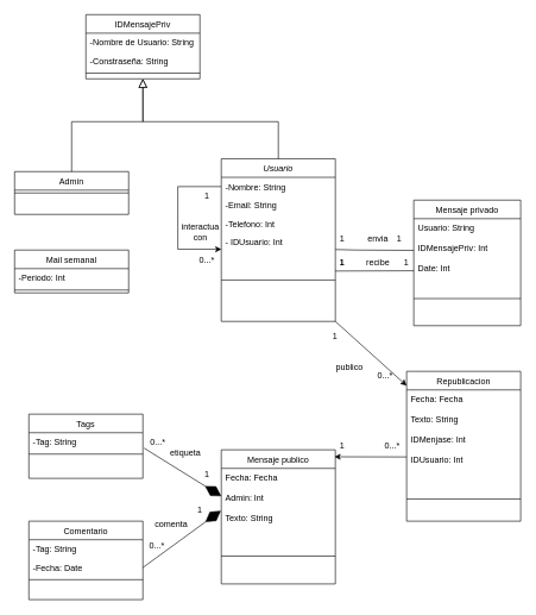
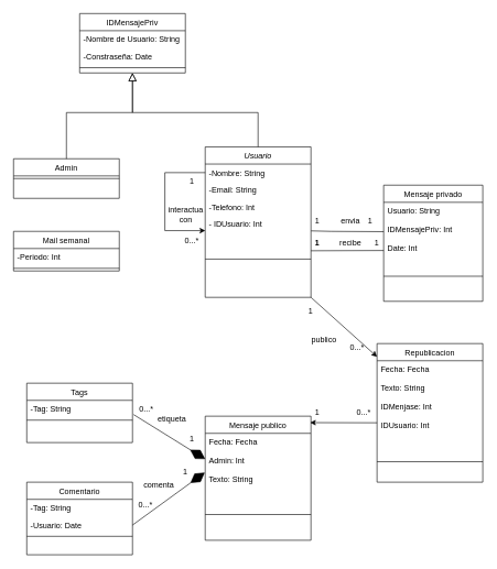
  <mxCell id="0" />
  <mxCell id="1" parent="0" />
  <mxCell id="2" value="Usuario" style="swimlane;fontStyle=2;align=center;verticalAlign=top;childLayout=stackLayout;horizontal=1;startSize=26;horizontalStack=0;resizeParent=1;resizeLast=0;collapsible=1;marginBottom=0;rounded=0;shadow=0;strokeWidth=1;" vertex="1" parent="1"><mxGeometry x="310" y="222" width="160" height="228" as="geometry"><mxRectangle x="1161" y="256" width="160" height="26" as="alternateBounds" /></mxGeometry></mxCell>
  <mxCell id="3" style="edgeStyle=orthogonalEdgeStyle;rounded=0;orthogonalLoop=1;jettySize=auto;html=1;exitX=0;exitY=0.5;exitDx=0;exitDy=0;entryX=0.001;entryY=0.88;entryDx=0;entryDy=0;entryPerimeter=0;" edge="1" parent="2" source="4"><mxGeometry relative="1" as="geometry"><mxPoint x="0.16" y="126.88" as="targetPoint" /><Array as="points"><mxPoint x="-61" y="39" /><mxPoint x="-61" y="127" /></Array></mxGeometry></mxCell>
  <mxCell id="4" value="-Nombre: String" style="text;align=left;verticalAlign=top;spacingLeft=4;spacingRight=4;overflow=hidden;rotatable=0;points=[[0,0.5],[1,0.5]];portConstraint=eastwest;" vertex="1" parent="2"><mxGeometry y="26" width="160" height="26" as="geometry" /></mxCell>
  <mxCell id="5" value="-Email: String" style="text;align=left;verticalAlign=top;spacingLeft=4;spacingRight=4;overflow=hidden;rotatable=0;points=[[0,0.5],[1,0.5]];portConstraint=eastwest;rounded=0;shadow=0;html=0;" vertex="1" parent="2"><mxGeometry y="52" width="160" height="26" as="geometry" /></mxCell>
  <mxCell id="6" value="-Telefono: Int" style="text;align=left;verticalAlign=top;spacingLeft=4;spacingRight=4;overflow=hidden;rotatable=0;points=[[0,0.5],[1,0.5]];portConstraint=eastwest;rounded=0;shadow=0;html=0;" vertex="1" parent="2"><mxGeometry y="78" width="160" height="26" as="geometry" /></mxCell>
  <mxCell id="7" value="- IDUsuario: Int" style="text;align=left;verticalAlign=top;spacingLeft=4;spacingRight=4;overflow=hidden;rotatable=0;points=[[0,0.5],[1,0.5]];portConstraint=eastwest;" vertex="1" parent="2"><mxGeometry y="104" width="160" height="54" as="geometry" /></mxCell>
  <mxCell id="8" value="" style="line;html=1;strokeWidth=1;align=left;verticalAlign=middle;spacingTop=-1;spacingLeft=3;spacingRight=3;rotatable=0;labelPosition=right;points=[];portConstraint=eastwest;" vertex="1" parent="2"><mxGeometry y="158" width="160" height="24" as="geometry" /></mxCell>
  <mxCell id="9" value="Mensaje privado" style="swimlane;fontStyle=0;align=center;verticalAlign=top;childLayout=stackLayout;horizontal=1;startSize=26;horizontalStack=0;resizeParent=1;resizeLast=0;collapsible=1;marginBottom=0;rounded=0;shadow=0;strokeWidth=1;" vertex="1" parent="1"><mxGeometry x="580" y="280" width="150" height="176" as="geometry"><mxRectangle x="130" y="380" width="160" height="26" as="alternateBounds" /></mxGeometry></mxCell>
  <mxCell id="10" value="Usuario: String&#10;&#10;IDMensajePriv: Int&#10;&#10;Date: Int" style="text;align=left;verticalAlign=top;spacingLeft=4;spacingRight=4;overflow=hidden;rotatable=0;points=[[0,0.5],[1,0.5]];portConstraint=eastwest;" vertex="1" parent="9"><mxGeometry y="26" width="150" height="94" as="geometry" /></mxCell>
  <mxCell id="11" value="" style="line;html=1;strokeWidth=1;align=left;verticalAlign=middle;spacingTop=-1;spacingLeft=3;spacingRight=3;rotatable=0;labelPosition=right;points=[];portConstraint=eastwest;" vertex="1" parent="9"><mxGeometry y="120" width="150" height="36" as="geometry" /></mxCell>
  <mxCell id="12" value="Mensaje publico" style="swimlane;fontStyle=0;align=center;verticalAlign=top;childLayout=stackLayout;horizontal=1;startSize=26;horizontalStack=0;resizeParent=1;resizeLast=0;collapsible=1;marginBottom=0;rounded=0;shadow=0;strokeWidth=1;" vertex="1" parent="1"><mxGeometry x="310" y="630" width="160" height="188" as="geometry"><mxRectangle x="360" y="410" width="170" height="26" as="alternateBounds" /></mxGeometry></mxCell>
  <mxCell id="13" value="Fecha: Fecha &#10;&#10;Admin: Int&#10;&#10;Texto: String" style="text;align=left;verticalAlign=top;spacingLeft=4;spacingRight=4;overflow=hidden;rotatable=0;points=[[0,0.5],[1,0.5]];portConstraint=eastwest;rounded=0;shadow=0;html=0;" vertex="1" parent="12"><mxGeometry y="26" width="160" height="94" as="geometry" /></mxCell>
  <mxCell id="14" value="" style="line;html=1;strokeWidth=1;align=left;verticalAlign=middle;spacingTop=-1;spacingLeft=3;spacingRight=3;rotatable=0;labelPosition=right;points=[];portConstraint=eastwest;" vertex="1" parent="12"><mxGeometry y="120" width="160" height="58" as="geometry" /></mxCell>
  <mxCell id="15" value="Admin" style="swimlane;fontStyle=0;align=center;verticalAlign=top;childLayout=stackLayout;horizontal=1;startSize=26;horizontalStack=0;resizeParent=1;resizeLast=0;collapsible=1;marginBottom=0;rounded=0;shadow=0;strokeWidth=1;" vertex="1" parent="1"><mxGeometry x="20" y="240" width="160" height="60" as="geometry"><mxRectangle x="810" y="270" width="160" height="26" as="alternateBounds" /></mxGeometry></mxCell>
  <mxCell id="16" value="" style="line;html=1;strokeWidth=1;align=left;verticalAlign=middle;spacingTop=-1;spacingLeft=3;spacingRight=3;rotatable=0;labelPosition=right;points=[];portConstraint=eastwest;" vertex="1" parent="15"><mxGeometry y="26" width="160" height="8" as="geometry" /></mxCell>
  <mxCell id="17" value="Tags" style="swimlane;fontStyle=0;align=center;verticalAlign=top;childLayout=stackLayout;horizontal=1;startSize=26;horizontalStack=0;resizeParent=1;resizeLast=0;collapsible=1;marginBottom=0;rounded=0;shadow=0;strokeWidth=1;" vertex="1" parent="1"><mxGeometry x="40" y="580" width="160" height="90" as="geometry"><mxRectangle x="110" y="430" width="160" height="26" as="alternateBounds" /></mxGeometry></mxCell>
  <mxCell id="18" value="-Tag: String" style="text;align=left;verticalAlign=top;spacingLeft=4;spacingRight=4;overflow=hidden;rotatable=0;points=[[0,0.5],[1,0.5]];portConstraint=eastwest;" vertex="1" parent="17"><mxGeometry y="26" width="160" height="26" as="geometry" /></mxCell>
  <mxCell id="19" value="" style="line;html=1;strokeWidth=1;align=left;verticalAlign=middle;spacingTop=-1;spacingLeft=3;spacingRight=3;rotatable=0;labelPosition=right;points=[];portConstraint=eastwest;" vertex="1" parent="17"><mxGeometry y="52" width="160" height="8" as="geometry" /></mxCell>
  <mxCell id="20" value="Republicacion" style="swimlane;fontStyle=0;align=center;verticalAlign=top;childLayout=stackLayout;horizontal=1;startSize=26;horizontalStack=0;resizeParent=1;resizeLast=0;collapsible=1;marginBottom=0;rounded=0;shadow=0;strokeWidth=1;" vertex="1" parent="1"><mxGeometry x="570" y="520" width="160" height="210" as="geometry"><mxRectangle x="550" y="140" width="160" height="26" as="alternateBounds" /></mxGeometry></mxCell>
  <mxCell id="21" value="Fecha: Fecha &#10;&#10;Texto: String &#10;&#10;IDMenjase: Int &#10;&#10;IDUsuario: Int" style="text;align=left;verticalAlign=top;spacingLeft=4;spacingRight=4;overflow=hidden;rotatable=0;points=[[0,0.5],[1,0.5]];portConstraint=eastwest;" vertex="1" parent="20"><mxGeometry y="26" width="160" height="134" as="geometry" /></mxCell>
  <mxCell id="22" value="" style="line;html=1;strokeWidth=1;align=left;verticalAlign=middle;spacingTop=-1;spacingLeft=3;spacingRight=3;rotatable=0;labelPosition=right;points=[];portConstraint=eastwest;" vertex="1" parent="20"><mxGeometry y="160" width="160" height="38" as="geometry" /></mxCell>
  <mxCell id="23" value="IDMensajePriv" style="swimlane;fontStyle=0;align=center;verticalAlign=top;childLayout=stackLayout;horizontal=1;startSize=26;horizontalStack=0;resizeParent=1;resizeLast=0;collapsible=1;marginBottom=0;rounded=0;shadow=0;strokeWidth=1;" vertex="1" parent="1"><mxGeometry x="120" y="20" width="160" height="90" as="geometry"><mxRectangle x="550" y="140" width="160" height="26" as="alternateBounds" /></mxGeometry></mxCell>
  <mxCell id="24" value="-Nombre de Usuario: String" style="text;align=left;verticalAlign=top;spacingLeft=4;spacingRight=4;overflow=hidden;rotatable=0;points=[[0,0.5],[1,0.5]];portConstraint=eastwest;" vertex="1" parent="23"><mxGeometry y="26" width="160" height="26" as="geometry" /></mxCell>
- <mxCell id="25" value="-Constraseña: String" style="text;align=left;verticalAlign=top;spacingLeft=4;spacingRight=4;overflow=hidden;rotatable=0;points=[[0,0.5],[1,0.5]];portConstraint=eastwest;rounded=0;shadow=0;html=0;" vertex="1" parent="23"><mxGeometry y="52" width="160" height="26" as="geometry" /></mxCell>
+ <mxCell id="25" value="-Constraseña: Date" style="text;align=left;verticalAlign=top;spacingLeft=4;spacingRight=4;overflow=hidden;rotatable=0;points=[[0,0.5],[1,0.5]];portConstraint=eastwest;rounded=0;shadow=0;html=0;" vertex="1" parent="23"><mxGeometry y="52" width="160" height="26" as="geometry" /></mxCell>
  <mxCell id="26" value="" style="line;html=1;strokeWidth=1;align=left;verticalAlign=middle;spacingTop=-1;spacingLeft=3;spacingRight=3;rotatable=0;labelPosition=right;points=[];portConstraint=eastwest;" vertex="1" parent="23"><mxGeometry y="78" width="160" height="8" as="geometry" /></mxCell>
  <mxCell id="27" value="Mail semanal" style="swimlane;fontStyle=0;align=center;verticalAlign=top;childLayout=stackLayout;horizontal=1;startSize=26;horizontalStack=0;resizeParent=1;resizeLast=0;collapsible=1;marginBottom=0;rounded=0;shadow=0;strokeWidth=1;" vertex="1" parent="1"><mxGeometry x="20" y="350" width="160" height="60" as="geometry"><mxRectangle x="110" y="280" width="160" height="26" as="alternateBounds" /></mxGeometry></mxCell>
  <mxCell id="28" value="-Periodo: Int" style="text;align=left;verticalAlign=top;spacingLeft=4;spacingRight=4;overflow=hidden;rotatable=0;points=[[0,0.5],[1,0.5]];portConstraint=eastwest;" vertex="1" parent="27"><mxGeometry y="26" width="160" height="26" as="geometry" /></mxCell>
  <mxCell id="29" value="" style="line;html=1;strokeWidth=1;align=left;verticalAlign=middle;spacingTop=-1;spacingLeft=3;spacingRight=3;rotatable=0;labelPosition=right;points=[];portConstraint=eastwest;" vertex="1" parent="27"><mxGeometry y="52" width="160" height="8" as="geometry" /></mxCell>
  <mxCell id="30" value="" style="endArrow=block;endSize=10;endFill=0;shadow=0;strokeWidth=1;rounded=0;edgeStyle=elbowEdgeStyle;elbow=vertical;exitX=0.5;exitY=0;exitDx=0;exitDy=0;" edge="1" parent="1" source="2"><mxGeometry width="160" relative="1" as="geometry"><mxPoint x="311" y="212" as="sourcePoint" /><mxPoint x="200" y="110" as="targetPoint" /><Array as="points"><mxPoint x="300" y="170" /></Array></mxGeometry></mxCell>
  <mxCell id="31" value="" style="endArrow=block;endSize=10;endFill=0;shadow=0;strokeWidth=1;rounded=0;edgeStyle=elbowEdgeStyle;elbow=vertical;exitX=0.5;exitY=0;exitDx=0;exitDy=0;" edge="1" parent="1" source="15"><mxGeometry width="160" relative="1" as="geometry"><mxPoint x="0" y="230" as="sourcePoint" /><mxPoint x="200" y="110" as="targetPoint" /><Array as="points"><mxPoint x="160" y="170" /></Array></mxGeometry></mxCell>
  <mxCell id="32" value="interactua con" style="text;html=1;strokeColor=none;fillColor=none;align=center;verticalAlign=middle;whiteSpace=wrap;rounded=0;" vertex="1" parent="1"><mxGeometry x="251" y="310" width="60" height="30" as="geometry" /></mxCell>
  <mxCell id="33" value="publico" style="text;html=1;strokeColor=none;fillColor=none;align=center;verticalAlign=middle;whiteSpace=wrap;rounded=0;" vertex="1" parent="1"><mxGeometry x="460" y="500" width="60" height="30" as="geometry" /></mxCell>
  <mxCell id="34" value="Comentario" style="swimlane;fontStyle=0;align=center;verticalAlign=top;childLayout=stackLayout;horizontal=1;startSize=26;horizontalStack=0;resizeParent=1;resizeLast=0;collapsible=1;marginBottom=0;rounded=0;shadow=0;strokeWidth=1;" vertex="1" parent="1"><mxGeometry x="40" y="730" width="160" height="110" as="geometry"><mxRectangle x="110" y="430" width="160" height="26" as="alternateBounds" /></mxGeometry></mxCell>
  <mxCell id="35" value="-Tag: String" style="text;align=left;verticalAlign=top;spacingLeft=4;spacingRight=4;overflow=hidden;rotatable=0;points=[[0,0.5],[1,0.5]];portConstraint=eastwest;" vertex="1" parent="34"><mxGeometry y="26" width="160" height="26" as="geometry" /></mxCell>
- <mxCell id="36" value="-Fecha: Date" style="text;align=left;verticalAlign=top;spacingLeft=4;spacingRight=4;overflow=hidden;rotatable=0;points=[[0,0.5],[1,0.5]];portConstraint=eastwest;" vertex="1" parent="34"><mxGeometry y="52" width="160" height="26" as="geometry" /></mxCell>
+ <mxCell id="36" value="-Usuario: Date" style="text;align=left;verticalAlign=top;spacingLeft=4;spacingRight=4;overflow=hidden;rotatable=0;points=[[0,0.5],[1,0.5]];portConstraint=eastwest;" vertex="1" parent="34"><mxGeometry y="52" width="160" height="26" as="geometry" /></mxCell>
  <mxCell id="37" value="" style="line;html=1;strokeWidth=1;align=left;verticalAlign=middle;spacingTop=-1;spacingLeft=3;spacingRight=3;rotatable=0;labelPosition=right;points=[];portConstraint=eastwest;" vertex="1" parent="34"><mxGeometry y="78" width="160" height="8" as="geometry" /></mxCell>
  <mxCell id="38" value="" style="endArrow=diamondThin;endFill=1;endSize=24;html=1;rounded=0;entryX=0;entryY=0.5;entryDx=0;entryDy=0;exitX=1.01;exitY=0.829;exitDx=0;exitDy=0;exitPerimeter=0;" edge="1" parent="1" source="18"><mxGeometry width="160" relative="1" as="geometry"><mxPoint x="120" y="660" as="sourcePoint" /><mxPoint x="310" y="695" as="targetPoint" /></mxGeometry></mxCell>
  <mxCell id="39" value="" style="endArrow=diamondThin;endFill=1;endSize=24;html=1;rounded=0;entryX=-0.004;entryY=0.284;entryDx=0;entryDy=0;entryPerimeter=0;exitX=1;exitY=0.5;exitDx=0;exitDy=0;" edge="1" parent="1" source="36"><mxGeometry width="160" relative="1" as="geometry"><mxPoint x="120" y="660" as="sourcePoint" /><mxPoint x="309.36" y="715.384" as="targetPoint" /></mxGeometry></mxCell>
  <mxCell id="40" value="envia" style="text;html=1;strokeColor=none;fillColor=none;align=center;verticalAlign=middle;whiteSpace=wrap;rounded=0;" vertex="1" parent="1"><mxGeometry x="500" y="320" width="60" height="30" as="geometry" /></mxCell>
  <mxCell id="41" value="etiqueta" style="text;html=1;strokeColor=none;fillColor=none;align=center;verticalAlign=middle;whiteSpace=wrap;rounded=0;" vertex="1" parent="1"><mxGeometry x="230" y="620" width="60" height="30" as="geometry" /></mxCell>
  <mxCell id="42" value="comenta" style="text;html=1;strokeColor=none;fillColor=none;align=center;verticalAlign=middle;whiteSpace=wrap;rounded=0;" vertex="1" parent="1"><mxGeometry x="210" y="720" width="60" height="30" as="geometry" /></mxCell>
  <mxCell id="43" value="1" style="text;html=1;strokeColor=none;fillColor=none;align=center;verticalAlign=middle;whiteSpace=wrap;rounded=0;" vertex="1" parent="1"><mxGeometry x="440" y="456" width="60" height="30" as="geometry" /></mxCell>
  <mxCell id="44" value="1" style="text;html=1;strokeColor=none;fillColor=none;align=center;verticalAlign=middle;whiteSpace=wrap;rounded=0;" vertex="1" parent="1"><mxGeometry x="260" y="650" width="60" height="30" as="geometry" /></mxCell>
  <mxCell id="45" value="0...*" style="text;html=1;strokeColor=none;fillColor=none;align=center;verticalAlign=middle;whiteSpace=wrap;rounded=0;" vertex="1" parent="1"><mxGeometry x="191" y="605" width="60" height="30" as="geometry" /></mxCell>
  <mxCell id="46" value="1" style="text;html=1;strokeColor=none;fillColor=none;align=center;verticalAlign=middle;whiteSpace=wrap;rounded=0;" vertex="1" parent="1"><mxGeometry x="250" y="700" width="60" height="30" as="geometry" /></mxCell>
  <mxCell id="47" value="0...*" style="text;html=1;strokeColor=none;fillColor=none;align=center;verticalAlign=middle;whiteSpace=wrap;rounded=0;" vertex="1" parent="1"><mxGeometry x="190" y="750" width="60" height="30" as="geometry" /></mxCell>
  <mxCell id="48" value="0...*" style="text;html=1;strokeColor=none;fillColor=none;align=center;verticalAlign=middle;whiteSpace=wrap;rounded=0;" vertex="1" parent="1"><mxGeometry x="260" y="350" width="60" height="30" as="geometry" /></mxCell>
  <mxCell id="49" value="1" style="text;html=1;strokeColor=none;fillColor=none;align=center;verticalAlign=middle;whiteSpace=wrap;rounded=0;" vertex="1" parent="1"><mxGeometry x="260" y="260" width="60" height="30" as="geometry" /></mxCell>
  <mxCell id="50" value="1" style="text;html=1;strokeColor=none;fillColor=none;align=center;verticalAlign=middle;whiteSpace=wrap;rounded=0;" vertex="1" parent="1"><mxGeometry x="450" y="320" width="60" height="30" as="geometry" /></mxCell>
  <mxCell id="51" value="1" style="text;html=1;strokeColor=none;fillColor=none;align=center;verticalAlign=middle;whiteSpace=wrap;rounded=0;" vertex="1" parent="1"><mxGeometry x="530" y="320" width="60" height="30" as="geometry" /></mxCell>
  <mxCell id="52" value="" style="endArrow=none;html=1;rounded=0;entryX=0.832;entryY=1.015;entryDx=0;entryDy=0;exitX=0.337;exitY=0.975;exitDx=0;exitDy=0;exitPerimeter=0;entryPerimeter=0;" edge="1" parent="1" source="50" target="51"><mxGeometry width="50" height="50" relative="1" as="geometry"><mxPoint x="470" y="357" as="sourcePoint" /><mxPoint x="610" y="390" as="targetPoint" /><Array as="points"><mxPoint x="500" y="350" /></Array></mxGeometry></mxCell>
  <mxCell id="53" value="recibe" style="text;html=1;strokeColor=none;fillColor=none;align=center;verticalAlign=middle;whiteSpace=wrap;rounded=0;" vertex="1" parent="1"><mxGeometry x="500" y="352" width="60" height="30" as="geometry" /></mxCell>
  <mxCell id="54" value="" style="endArrow=none;html=1;rounded=0;" edge="1" parent="1"><mxGeometry width="50" height="50" relative="1" as="geometry"><mxPoint x="470" y="379.39" as="sourcePoint" /><mxPoint x="580" y="379" as="targetPoint" /></mxGeometry></mxCell>
  <mxCell id="55" value="1" style="text;html=1;strokeColor=none;fillColor=none;align=center;verticalAlign=middle;whiteSpace=wrap;rounded=0;" vertex="1" parent="1"><mxGeometry x="540" y="352" width="60" height="30" as="geometry" /></mxCell>
  <mxCell id="56" value="1" style="text;html=1;strokeColor=none;fillColor=none;align=center;verticalAlign=middle;whiteSpace=wrap;rounded=0;" vertex="1" parent="1"><mxGeometry x="450" y="352" width="60" height="30" as="geometry" /></mxCell>
  <mxCell id="57" value="1" style="text;html=1;strokeColor=none;fillColor=none;align=center;verticalAlign=middle;whiteSpace=wrap;rounded=0;" vertex="1" parent="1"><mxGeometry x="450" y="352" width="60" height="30" as="geometry" /></mxCell>
  <mxCell id="58" value="" style="endArrow=classic;html=1;rounded=0;entryX=0.992;entryY=0.052;entryDx=0;entryDy=0;entryPerimeter=0;" edge="1" parent="1" target="12"><mxGeometry width="50" height="50" relative="1" as="geometry"><mxPoint x="570" y="640" as="sourcePoint" /><mxPoint x="470" y="630" as="targetPoint" /><Array as="points" /></mxGeometry></mxCell>
  <mxCell id="59" value="" style="endArrow=classic;html=1;rounded=0;exitX=1;exitY=1;exitDx=0;exitDy=0;" edge="1" parent="1" source="2"><mxGeometry width="50" height="50" relative="1" as="geometry"><mxPoint x="470" y="530" as="sourcePoint" /><mxPoint x="570" y="540" as="targetPoint" /></mxGeometry></mxCell>
  <mxCell id="60" value="0...*" style="text;html=1;strokeColor=none;fillColor=none;align=center;verticalAlign=middle;whiteSpace=wrap;rounded=0;" vertex="1" parent="1"><mxGeometry x="510" y="512" width="60" height="30" as="geometry" /></mxCell>
  <mxCell id="61" value="0...*" style="text;html=1;strokeColor=none;fillColor=none;align=center;verticalAlign=middle;whiteSpace=wrap;rounded=0;" vertex="1" parent="1"><mxGeometry x="520" y="610" width="60" height="30" as="geometry" /></mxCell>
  <mxCell id="62" value="1" style="text;html=1;strokeColor=none;fillColor=none;align=center;verticalAlign=middle;whiteSpace=wrap;rounded=0;" vertex="1" parent="1"><mxGeometry x="450" y="610" width="60" height="30" as="geometry" /></mxCell>
